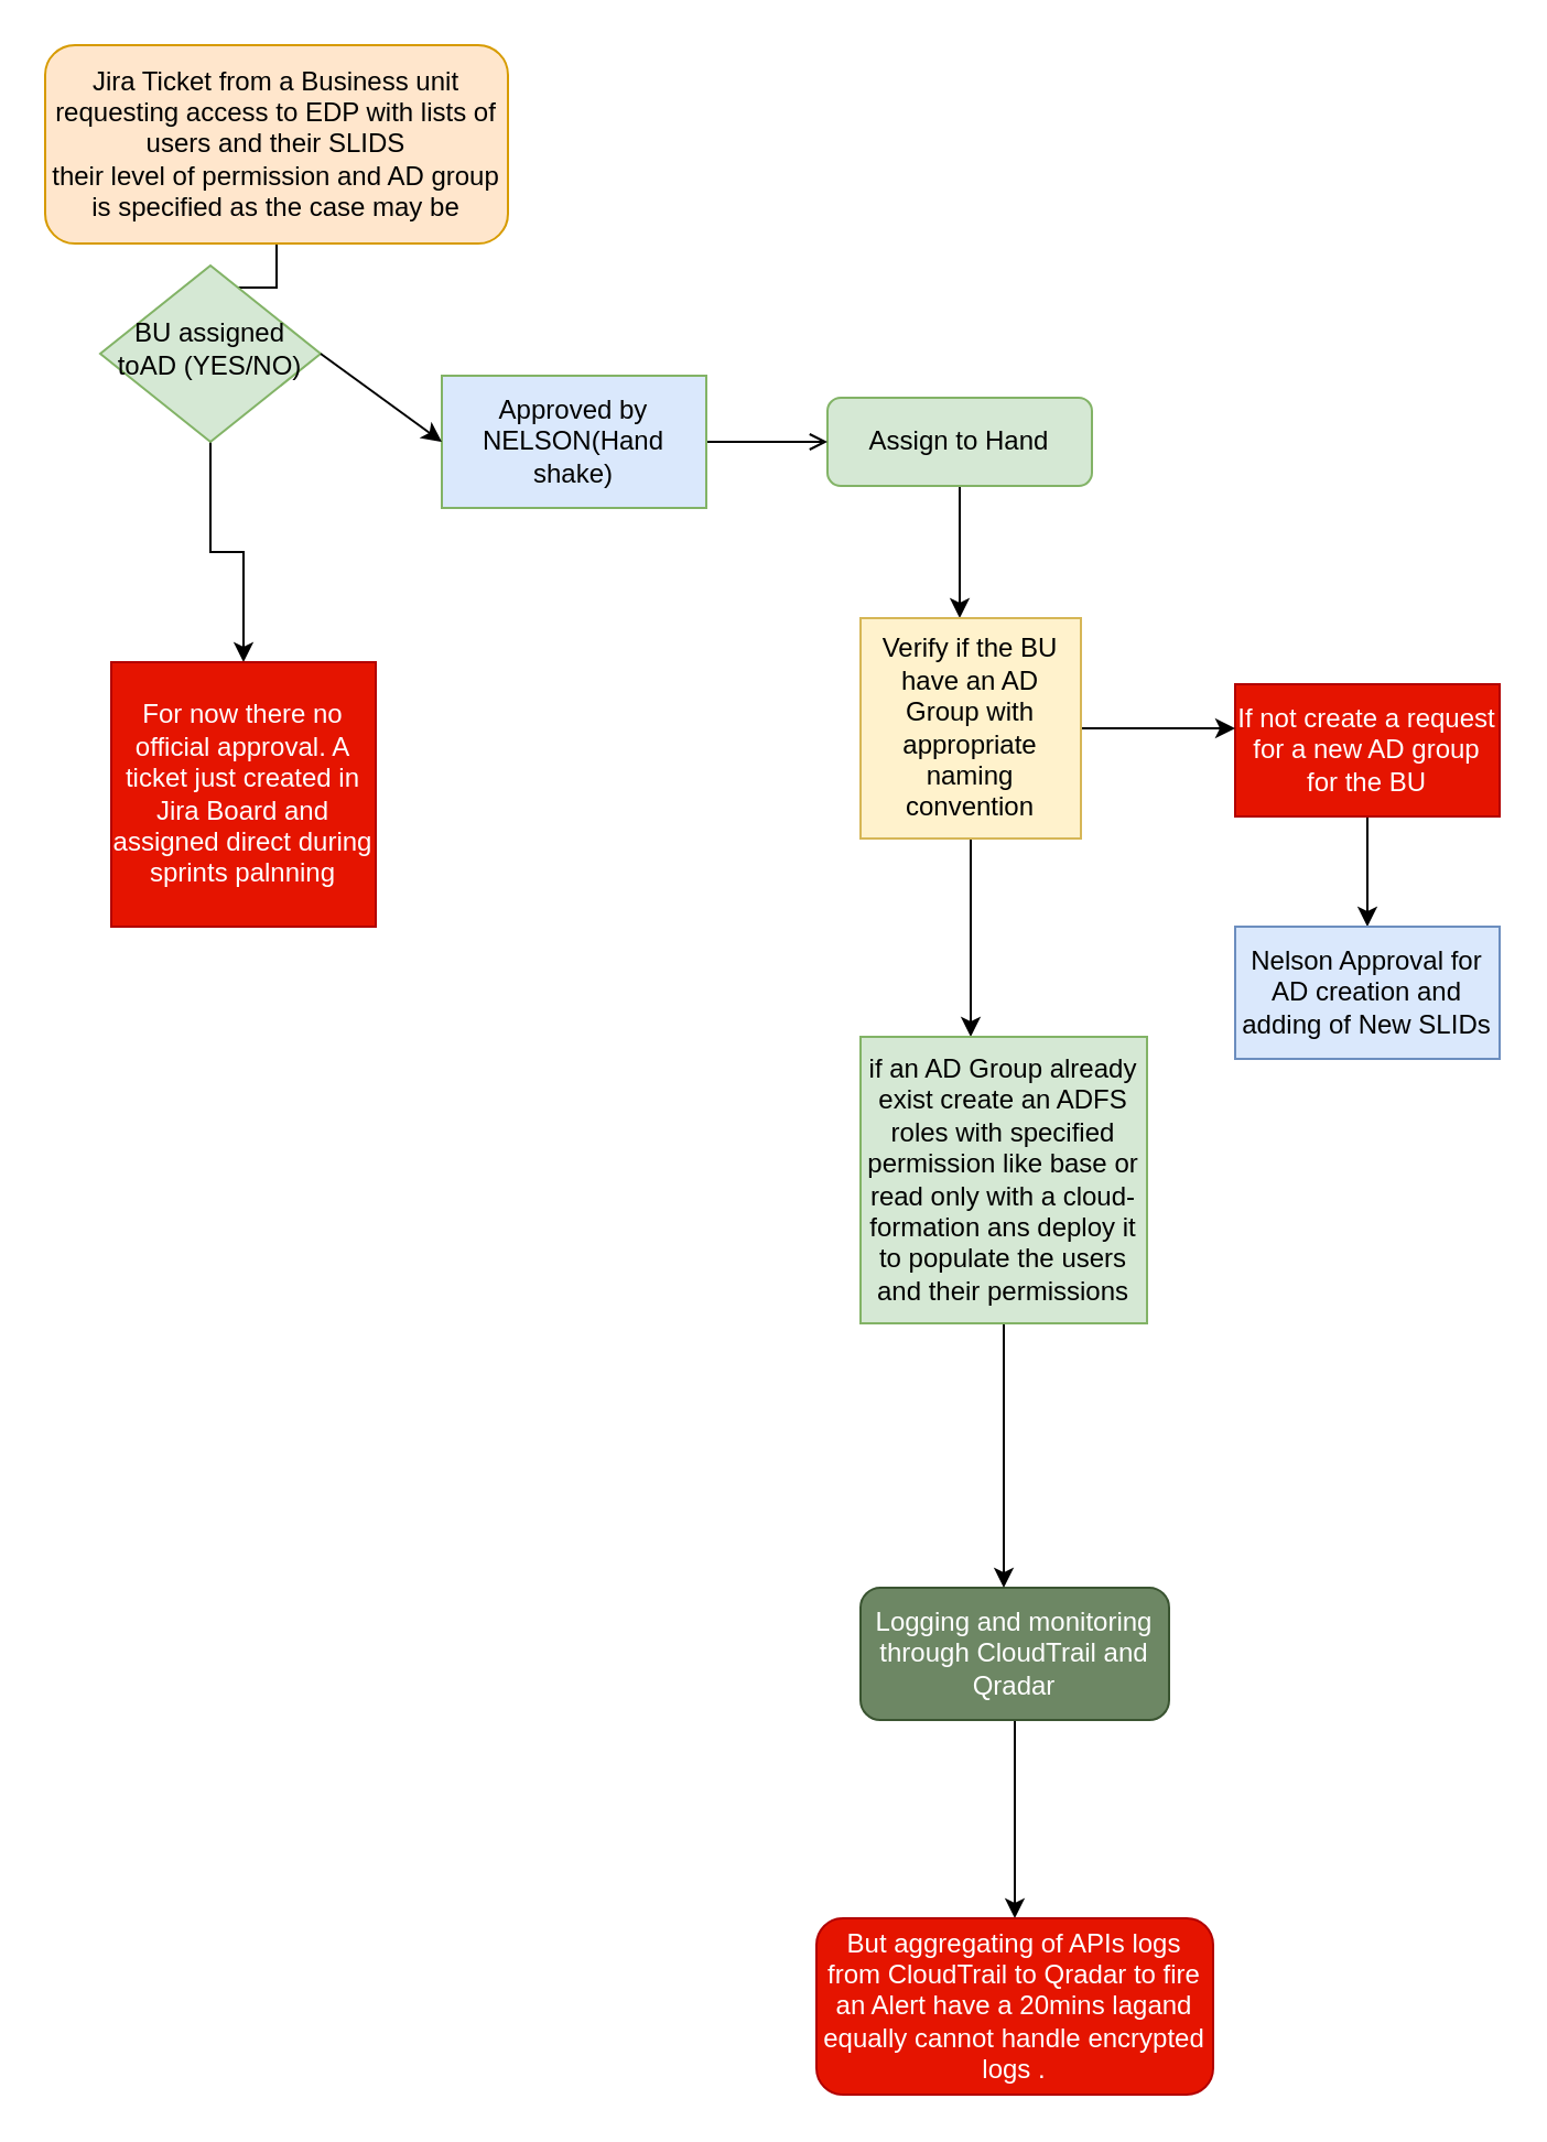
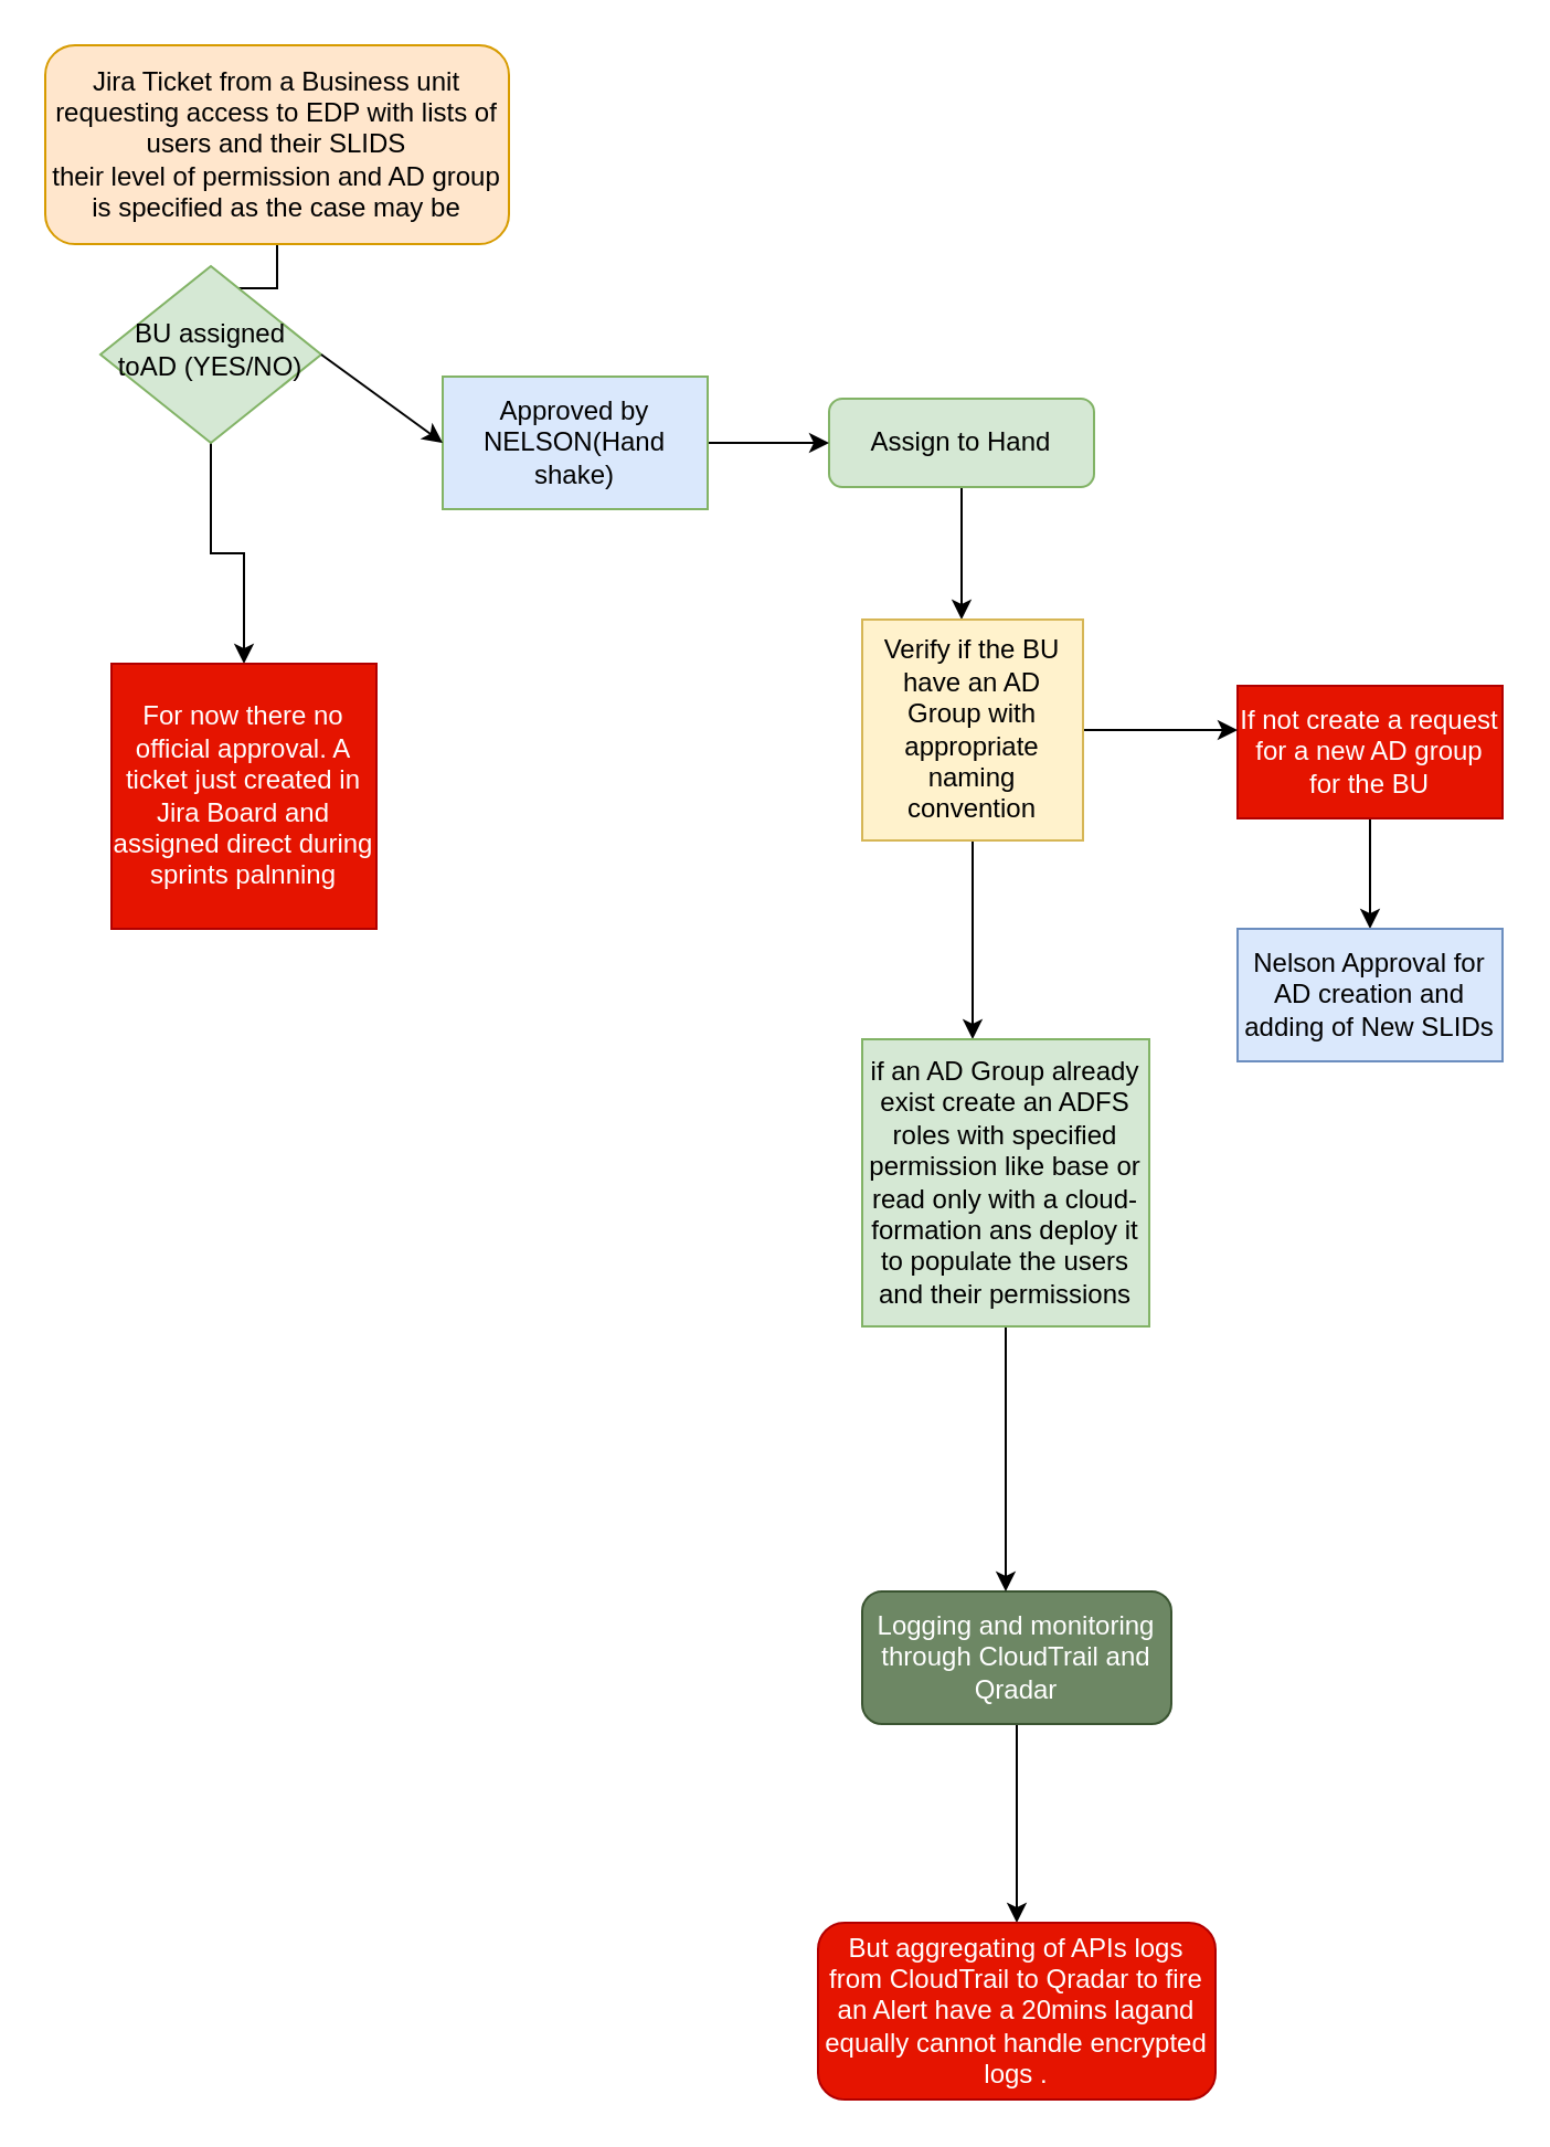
  <mxCell id="0" />
  <mxCell id="1" parent="0" />
  <mxCell id="2" value="" style="rounded=0;html=1;jettySize=auto;orthogonalLoop=1;fontSize=11;endArrow=block;endFill=0;endSize=8;strokeWidth=1;shadow=0;labelBackgroundColor=none;edgeStyle=orthogonalEdgeStyle;" parent="1" source="3" target="5" edge="1"><mxGeometry relative="1" as="geometry" /></mxCell>
  <mxCell id="3" value="&lt;div align=&quot;center&quot;&gt;Jira Ticket from a Business unit &lt;br&gt;&lt;/div&gt;&lt;div align=&quot;center&quot;&gt;requesting access to EDP with lists of users and their SLIDS &lt;br&gt;&lt;/div&gt;&lt;div align=&quot;center&quot;&gt;their level of permission and AD group is specified as the case may be&lt;br&gt; &lt;/div&gt;" style="rounded=1;whiteSpace=wrap;html=1;fontSize=12;glass=0;strokeWidth=1;shadow=0;fillColor=#ffe6cc;strokeColor=#d79b00;" parent="1" vertex="1"><mxGeometry x="20" y="20" width="210" height="90" as="geometry" /></mxCell>
  <mxCell id="4" style="edgeStyle=orthogonalEdgeStyle;rounded=0;orthogonalLoop=1;jettySize=auto;html=1;entryX=0.5;entryY=0;entryDx=0;entryDy=0;" parent="1" source="5" target="21" edge="1"><mxGeometry relative="1" as="geometry" /></mxCell>
  <mxCell id="5" value="BU assigned toAD (YES/NO)" style="rhombus;whiteSpace=wrap;html=1;shadow=0;fontFamily=Helvetica;fontSize=12;align=center;strokeWidth=1;spacing=6;spacingTop=-4;fillColor=#d5e8d4;strokeColor=#82b366;" parent="1" vertex="1"><mxGeometry x="45" y="120" width="100" height="80" as="geometry" /></mxCell>
  <mxCell id="6" style="edgeStyle=orthogonalEdgeStyle;rounded=0;orthogonalLoop=1;jettySize=auto;html=1;" parent="1" source="7" edge="1"><mxGeometry relative="1" as="geometry"><mxPoint x="435" y="280" as="targetPoint" /></mxGeometry></mxCell>
  <mxCell id="7" value="Assign to Hand " style="rounded=1;whiteSpace=wrap;html=1;fontSize=12;glass=0;strokeWidth=1;shadow=0;fillColor=#d5e8d4;strokeColor=#82b366;" parent="1" vertex="1"><mxGeometry x="375" y="180" width="120" height="40" as="geometry" /></mxCell>
  <mxCell id="8" value="" style="edgeStyle=orthogonalEdgeStyle;rounded=1;orthogonalLoop=1;jettySize=auto;html=1;" parent="1" source="9" target="10" edge="1"><mxGeometry relative="1" as="geometry" /></mxCell>
  <mxCell id="9" value="Logging and monitoring through CloudTrail and Qradar" style="rounded=1;whiteSpace=wrap;html=1;fontSize=12;glass=0;strokeWidth=1;shadow=0;fillColor=#6d8764;strokeColor=#3A5431;fontColor=#ffffff;" parent="1" vertex="1"><mxGeometry x="390" y="720" width="140" height="60" as="geometry" /></mxCell>
  <mxCell id="10" value="But aggregating of APIs logs from CloudTrail to Qradar to fire an Alert have a 20mins lagand equally cannot handle encrypted logs . " style="rounded=1;whiteSpace=wrap;html=1;fontSize=12;glass=0;strokeWidth=1;shadow=0;fillColor=#e51400;strokeColor=#B20000;fontColor=#ffffff;" parent="1" vertex="1"><mxGeometry x="370" y="870" width="180" height="80" as="geometry" /></mxCell>
  <mxCell id="11" style="edgeStyle=orthogonalEdgeStyle;rounded=0;orthogonalLoop=1;jettySize=auto;html=1;exitX=0.5;exitY=1;exitDx=0;exitDy=0;entryX=0.5;entryY=0;entryDx=0;entryDy=0;" parent="1" source="12" target="22" edge="1"><mxGeometry relative="1" as="geometry" /></mxCell>
  <mxCell id="12" value="If not create a request for a new AD group for the BU " style="rounded=1;whiteSpace=wrap;html=1;fontSize=12;glass=0;strokeWidth=1;shadow=0;arcSize=0;fillColor=#e51400;strokeColor=#B20000;fontColor=#ffffff;" parent="1" vertex="1"><mxGeometry x="560" y="310" width="120" height="60" as="geometry" /></mxCell>
  <mxCell id="13" value="" style="edgeStyle=orthogonalEdgeStyle;curved=1;orthogonalLoop=1;jettySize=auto;html=1;" parent="1" source="15" edge="1"><mxGeometry relative="1" as="geometry"><mxPoint x="440" y="470" as="targetPoint" /></mxGeometry></mxCell>
  <mxCell id="14" style="edgeStyle=orthogonalEdgeStyle;rounded=0;orthogonalLoop=1;jettySize=auto;html=1;" parent="1" source="15" edge="1"><mxGeometry relative="1" as="geometry"><mxPoint x="560" y="330" as="targetPoint" /></mxGeometry></mxCell>
  <mxCell id="15" value="Verify if the BU have an AD Group with appropriate naming convention" style="whiteSpace=wrap;html=1;aspect=fixed;fillColor=#fff2cc;strokeColor=#d6b656;" parent="1" vertex="1"><mxGeometry x="390" y="280" width="100" height="100" as="geometry" /></mxCell>
  <mxCell id="16" style="edgeStyle=orthogonalEdgeStyle;rounded=0;orthogonalLoop=1;jettySize=auto;html=1;" parent="1" source="17" edge="1"><mxGeometry relative="1" as="geometry"><mxPoint x="455" y="720" as="targetPoint" /></mxGeometry></mxCell>
  <mxCell id="17" value="&lt;div&gt;if an AD Group already &lt;br&gt;&lt;/div&gt;&lt;div&gt;exist create an ADFS roles with specified permission like base or read only with a cloud-formation ans deploy it to populate the users and their permissions &lt;br&gt;&lt;/div&gt;" style="whiteSpace=wrap;html=1;aspect=fixed;fillColor=#d5e8d4;strokeColor=#82b366;" parent="1" vertex="1"><mxGeometry x="390" y="470" width="130" height="130" as="geometry" /></mxCell>
- <mxCell id="18" value="" style="edgeStyle=orthogonalEdgeStyle;rounded=1;orthogonalLoop=1;jettySize=auto;html=1;endArrow=open;" parent="1" source="19" target="7" edge="1"><mxGeometry relative="1" as="geometry" /></mxCell>
+ <mxCell id="18" value="" style="edgeStyle=orthogonalEdgeStyle;rounded=1;orthogonalLoop=1;jettySize=auto;html=1;" parent="1" source="19" target="7" edge="1"><mxGeometry relative="1" as="geometry" /></mxCell>
  <mxCell id="19" value="Approved by NELSON(Hand shake)" style="rounded=0;whiteSpace=wrap;html=1;fillColor=#dae8fc;strokeColor=#82b366;" parent="1" vertex="1"><mxGeometry x="200" y="170" width="120" height="60" as="geometry" /></mxCell>
  <mxCell id="20" value="" style="endArrow=classic;html=1;exitX=1;exitY=0.5;exitDx=0;exitDy=0;" parent="1" source="5" edge="1"><mxGeometry width="50" height="50" relative="1" as="geometry"><mxPoint x="170" y="200" as="sourcePoint" /><mxPoint x="200" y="200" as="targetPoint" /></mxGeometry></mxCell>
  <mxCell id="21" value="For now there no official approval. A ticket just created in Jira Board and assigned direct during sprints palnning " style="whiteSpace=wrap;html=1;aspect=fixed;fillColor=#e51400;strokeColor=#B20000;fontColor=#ffffff;" parent="1" vertex="1"><mxGeometry x="50" y="300" width="120" height="120" as="geometry" /></mxCell>
  <mxCell id="22" value="Nelson Approval for AD creation and adding of New SLIDs " style="rounded=0;whiteSpace=wrap;html=1;fillColor=#dae8fc;strokeColor=#6c8ebf;" parent="1" vertex="1"><mxGeometry x="560" y="420" width="120" height="60" as="geometry" /></mxCell>
